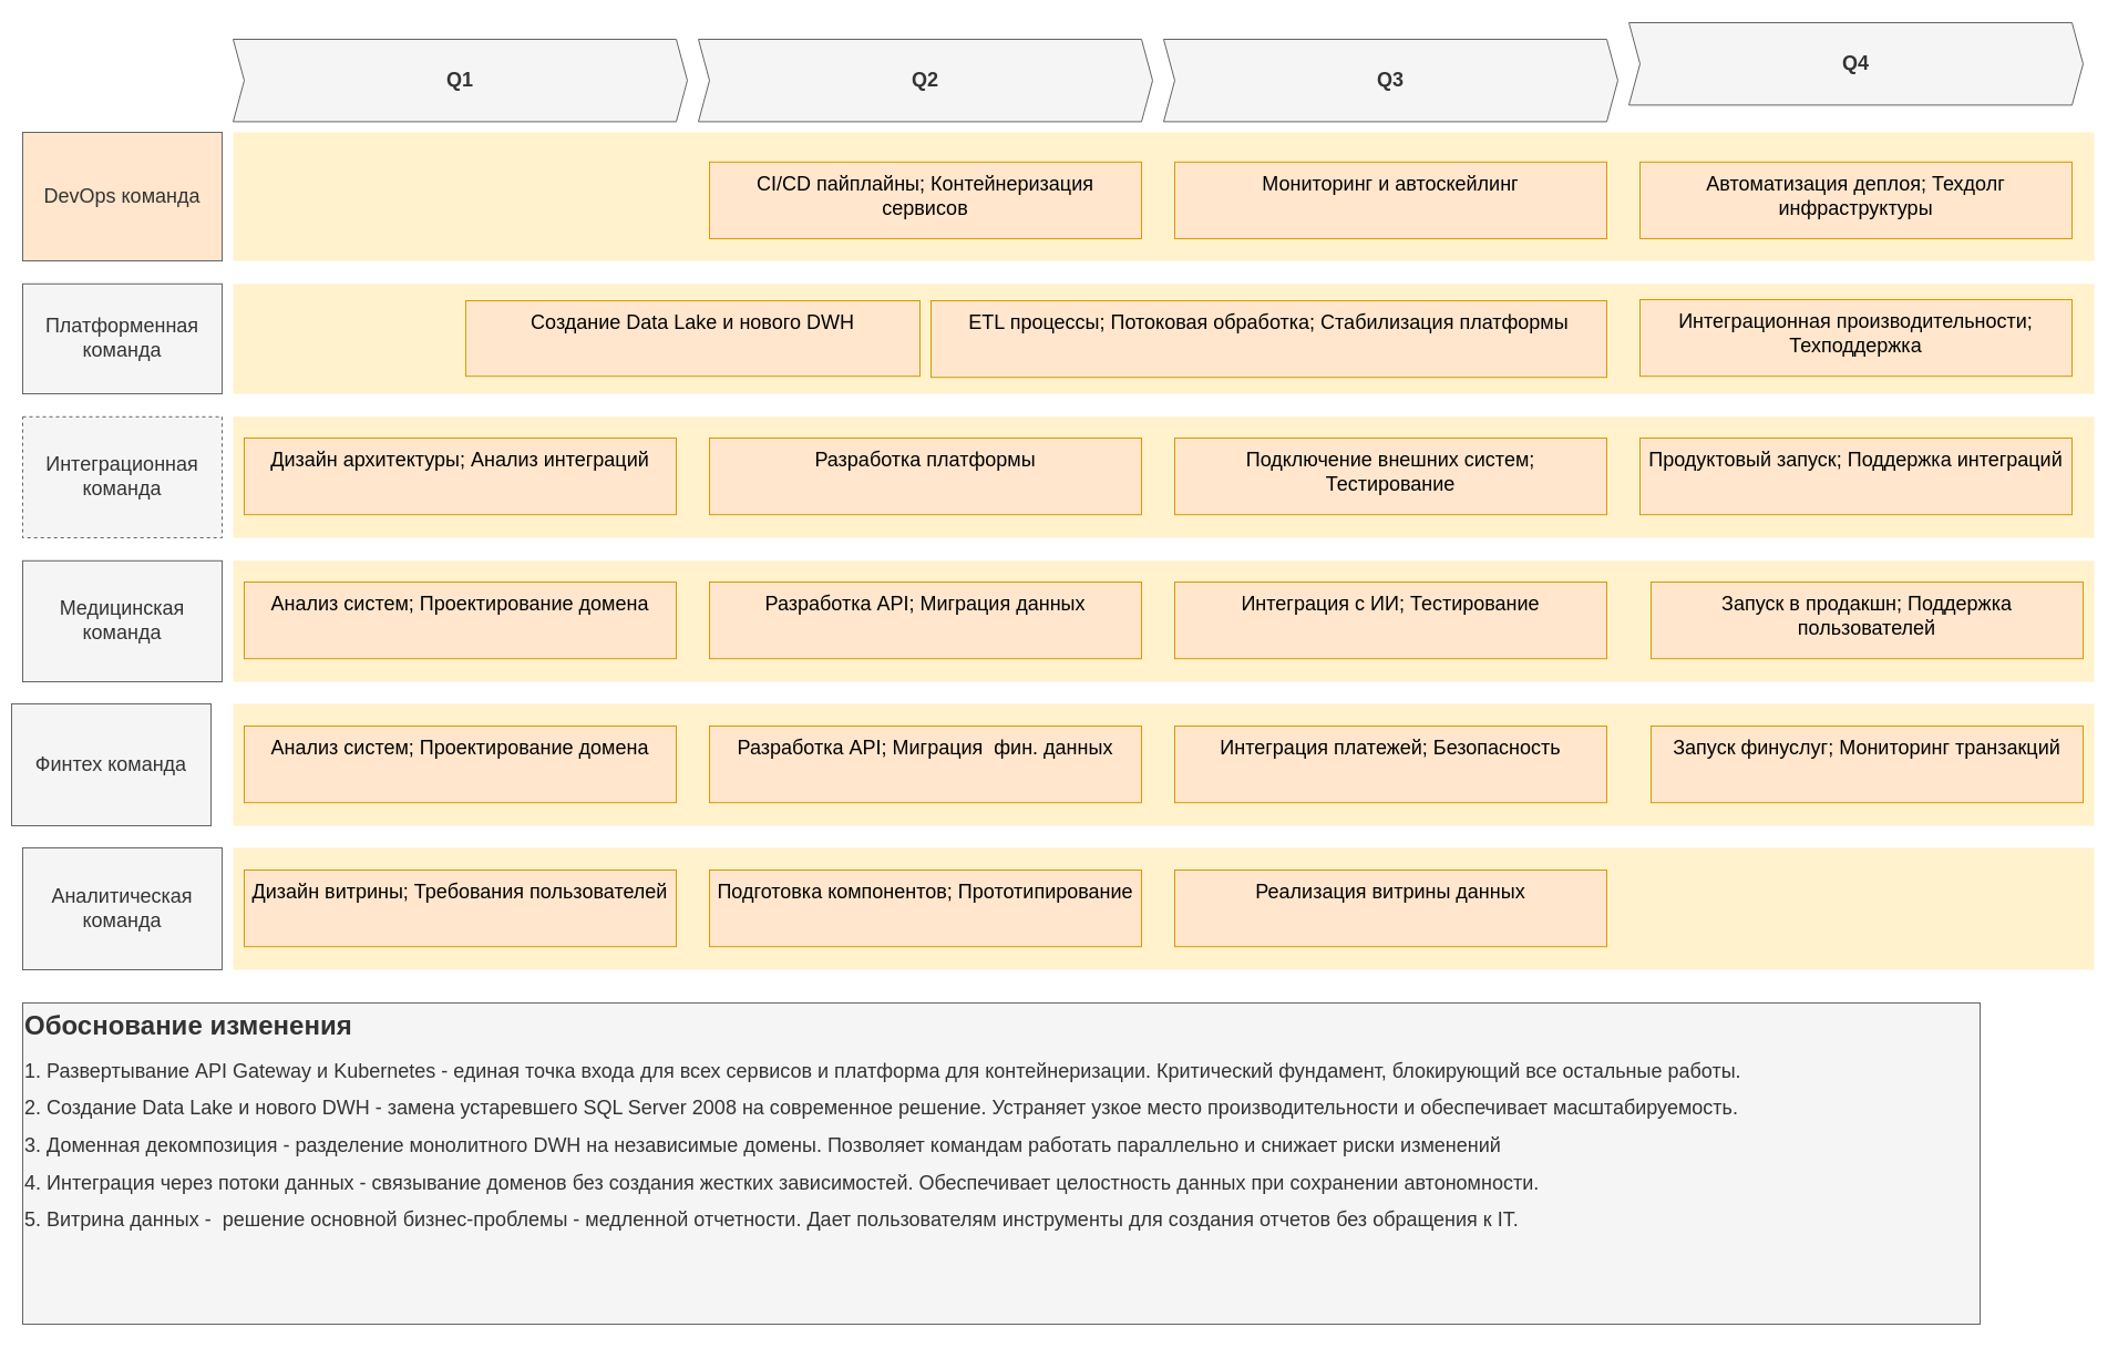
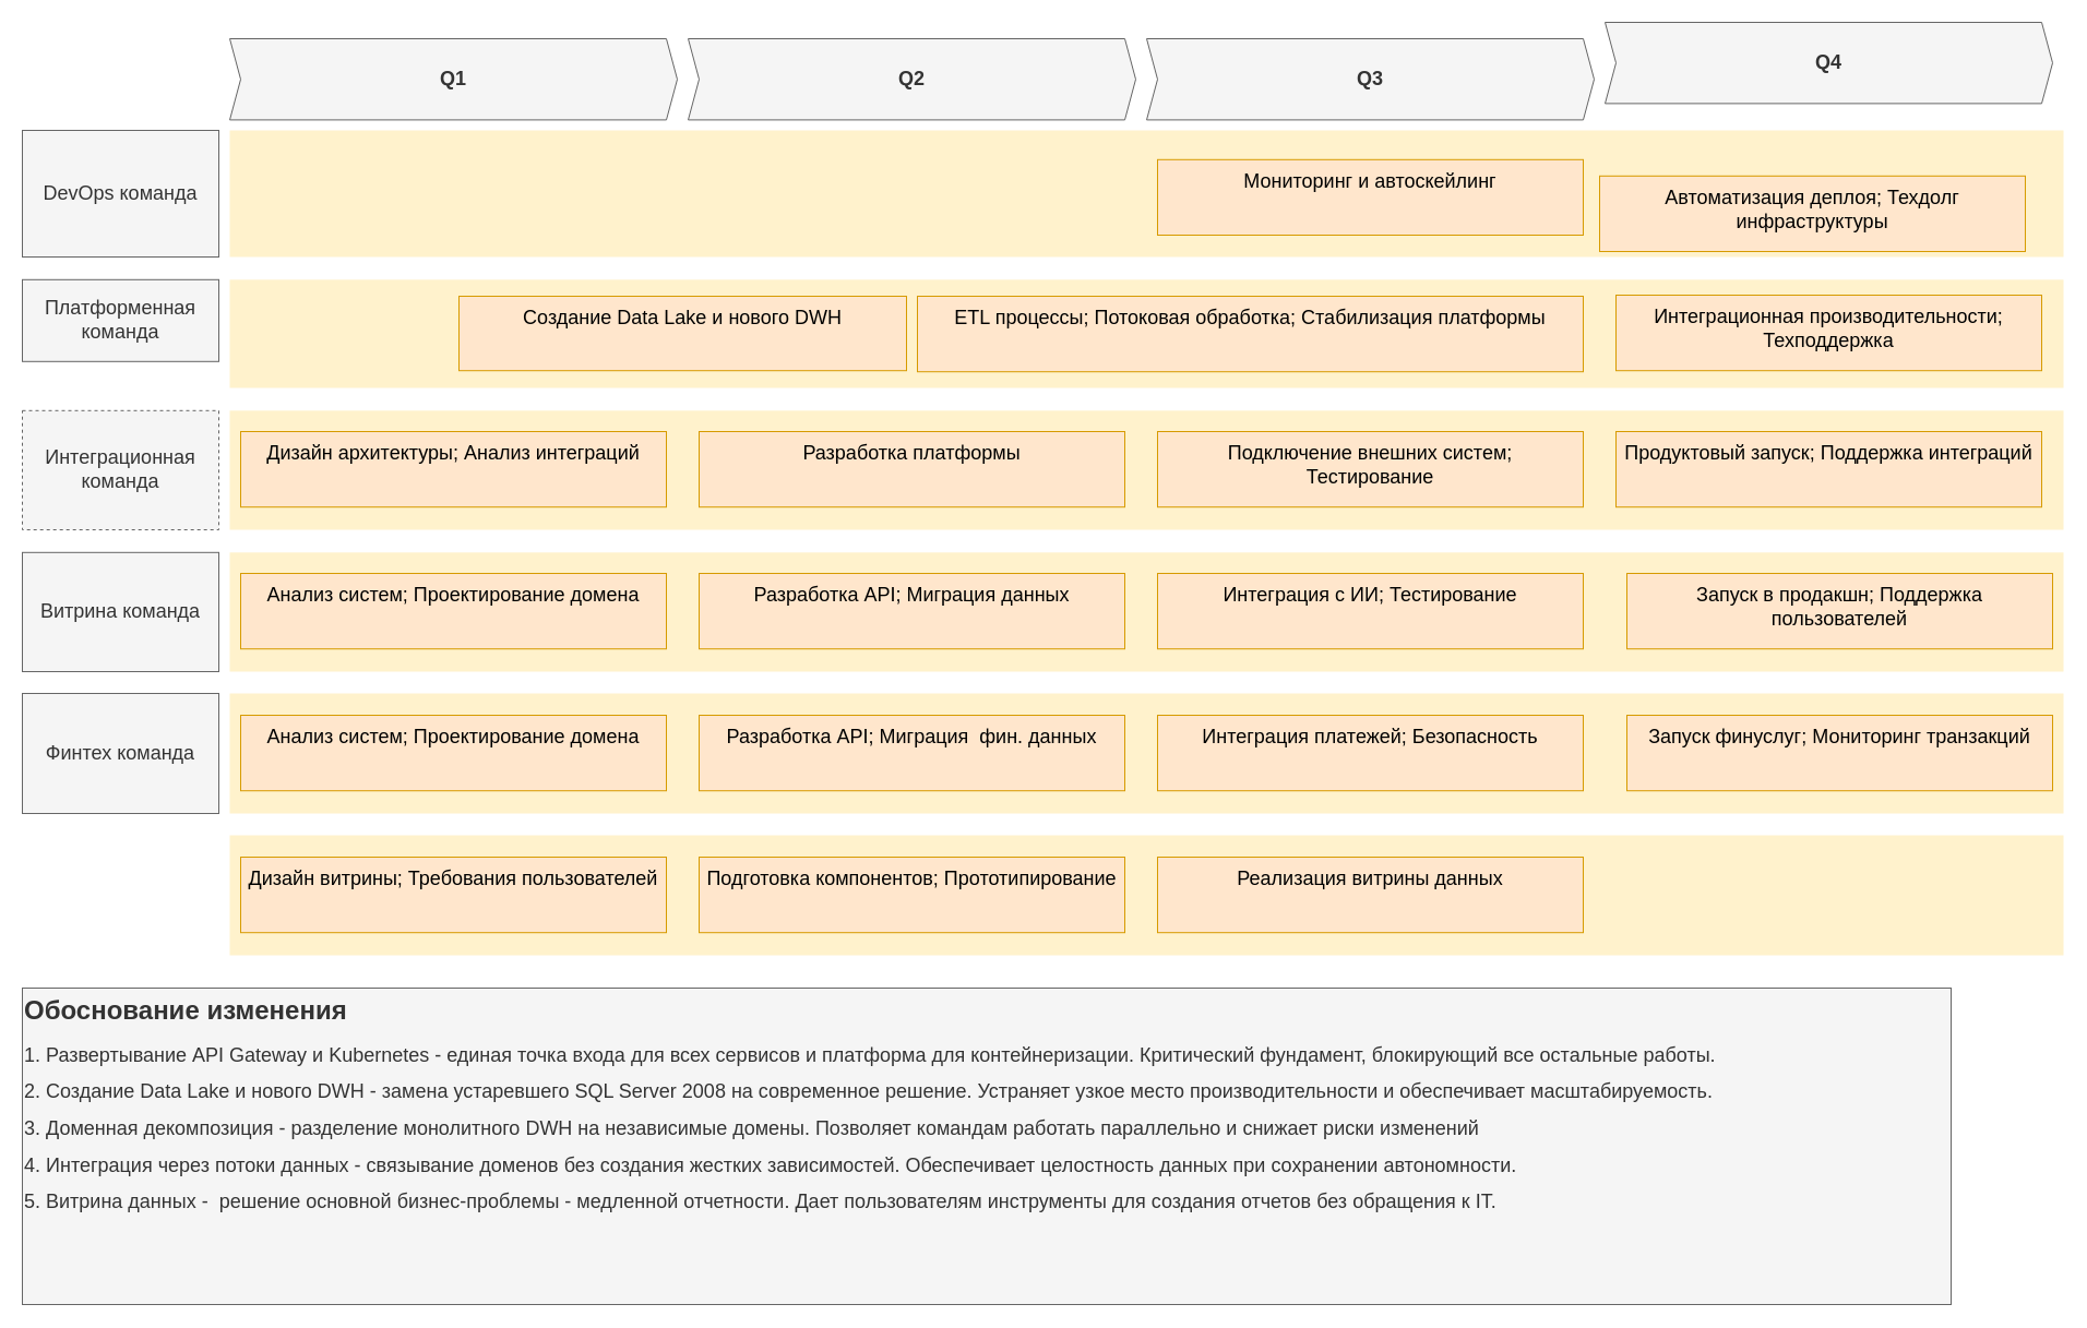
  <mxCell id="0" />
  <mxCell id="1" parent="0" />
  <mxCell id="2" value="" style="shape=rect;fillColor=#fff2cc;strokeColor=none;fontSize=24;html=1;whiteSpace=wrap;align=left;verticalAlign=top;spacing=5;rounded=0;" vertex="1" parent="1"><mxGeometry x="210" y="255.8" width="1680" height="99.2" as="geometry" /></mxCell>
  <mxCell id="3" value="" style="shape=rect;fillColor=#fff2cc;strokeColor=none;fontSize=24;html=1;whiteSpace=wrap;align=left;verticalAlign=top;spacing=5;rounded=0;" vertex="1" parent="1"><mxGeometry x="210" y="119" width="1680" height="116" as="geometry" /></mxCell>
- <mxCell id="4" value="DevOps команда" style="rounded=0;whiteSpace=wrap;html=1;fillColor=#ffe6cc;fontColor=#333333;strokeColor=#666666;fontSize=18;" vertex="1" parent="1"><mxGeometry x="20" y="119" width="180" height="116" as="geometry" /></mxCell>
- <mxCell id="5" value="Платформенная команда" style="rounded=0;whiteSpace=wrap;html=1;fillColor=#f5f5f5;fontColor=#333333;strokeColor=#666666;fontSize=18;" vertex="1" parent="1"><mxGeometry x="20" y="255.8" width="180" height="99.2" as="geometry" /></mxCell>
+ <mxCell id="4" value="DevOps команда" style="rounded=0;whiteSpace=wrap;html=1;fillColor=#f5f5f5;fontColor=#333333;strokeColor=#666666;fontSize=18;" vertex="1" parent="1"><mxGeometry x="20" y="119" width="180" height="116" as="geometry" /></mxCell>
+ <mxCell id="5" value="Платформенная команда" style="rounded=0;whiteSpace=wrap;html=1;fillColor=#f5f5f5;fontColor=#333333;strokeColor=#666666;fontSize=18;" vertex="1" parent="1"><mxGeometry x="20" y="255.8" width="180" height="75" as="geometry" /></mxCell>
  <mxCell id="6" value="Q1" style="shape=step;perimeter=stepPerimeter;whiteSpace=wrap;html=1;fixedSize=1;size=10;fillColor=#f5f5f5;strokeColor=#666666;fontSize=18;fontStyle=1;align=center;rounded=0;fontColor=#333333;" vertex="1" parent="1"><mxGeometry x="210" y="35" width="410" height="74.4" as="geometry" /></mxCell>
  <mxCell id="7" value="" style="shape=rect;fillColor=#fff2cc;strokeColor=none;fontSize=24;html=1;whiteSpace=wrap;align=left;verticalAlign=top;spacing=5;rounded=0;" vertex="1" parent="1"><mxGeometry x="210" y="375.8" width="1680" height="109.2" as="geometry" /></mxCell>
  <mxCell id="8" value="Интеграционная команда" style="rounded=0;whiteSpace=wrap;html=1;fillColor=#f5f5f5;fontColor=#333333;strokeColor=#666666;fontSize=18;dashed=1;" vertex="1" parent="1"><mxGeometry x="20" y="375.8" width="180" height="109.2" as="geometry" /></mxCell>
  <mxCell id="9" value="" style="shape=rect;fillColor=#fff2cc;strokeColor=none;fontSize=24;html=1;whiteSpace=wrap;align=left;verticalAlign=top;spacing=5;rounded=0;" vertex="1" parent="1"><mxGeometry x="210" y="505.8" width="1680" height="109.2" as="geometry" /></mxCell>
- <mxCell id="10" value="Медицинская команда" style="rounded=0;whiteSpace=wrap;html=1;fillColor=#f5f5f5;fontColor=#333333;strokeColor=#666666;fontSize=18;" vertex="1" parent="1"><mxGeometry x="20" y="505.8" width="180" height="109.2" as="geometry" /></mxCell>
+ <mxCell id="10" value="Витрина команда" style="rounded=0;whiteSpace=wrap;html=1;fillColor=#f5f5f5;fontColor=#333333;strokeColor=#666666;fontSize=18;" vertex="1" parent="1"><mxGeometry x="20" y="505.8" width="180" height="109.2" as="geometry" /></mxCell>
  <mxCell id="11" value="Q2" style="shape=step;perimeter=stepPerimeter;whiteSpace=wrap;html=1;fixedSize=1;size=10;fillColor=#f5f5f5;strokeColor=#666666;fontSize=18;fontStyle=1;align=center;rounded=0;fontColor=#333333;container=1;" vertex="1" parent="1"><mxGeometry x="630" y="35" width="410" height="74.4" as="geometry" /></mxCell>
  <mxCell id="12" value="Q3" style="shape=step;perimeter=stepPerimeter;whiteSpace=wrap;html=1;fixedSize=1;size=10;fillColor=#f5f5f5;strokeColor=#666666;fontSize=18;fontStyle=1;align=center;rounded=0;fontColor=#333333;container=1;" vertex="1" parent="1"><mxGeometry x="1050" y="35" width="410" height="74.4" as="geometry" /></mxCell>
  <mxCell id="13" value="Q4" style="shape=step;perimeter=stepPerimeter;whiteSpace=wrap;html=1;fixedSize=1;size=10;fillColor=#f5f5f5;strokeColor=#666666;fontSize=18;fontStyle=1;align=center;rounded=0;fontColor=#333333;container=1;" vertex="1" parent="1"><mxGeometry x="1470" y="20" width="410" height="74.4" as="geometry" /></mxCell>
  <mxCell id="14" value="" style="shape=rect;fillColor=#fff2cc;strokeColor=none;fontSize=24;html=1;whiteSpace=wrap;align=left;verticalAlign=top;spacing=5;rounded=0;" vertex="1" parent="1"><mxGeometry x="210" y="635" width="1680" height="110" as="geometry" /></mxCell>
- <mxCell id="15" value="Финтех команда" style="rounded=0;whiteSpace=wrap;html=1;fillColor=#f5f5f5;fontColor=#333333;strokeColor=#666666;fontSize=18;" vertex="1" parent="1"><mxGeometry x="10" y="635" width="180" height="110" as="geometry" /></mxCell>
+ <mxCell id="15" value="Финтех команда" style="rounded=0;whiteSpace=wrap;html=1;fillColor=#f5f5f5;fontColor=#333333;strokeColor=#666666;fontSize=18;" vertex="1" parent="1"><mxGeometry x="20" y="635" width="180" height="110" as="geometry" /></mxCell>
  <mxCell id="16" value="" style="shape=rect;fillColor=#fff2cc;strokeColor=none;fontSize=24;html=1;whiteSpace=wrap;align=left;verticalAlign=top;spacing=5;rounded=0;" vertex="1" parent="1"><mxGeometry x="210" y="765" width="1680" height="110" as="geometry" /></mxCell>
- <mxCell id="17" value="Аналитическая команда" style="rounded=0;whiteSpace=wrap;html=1;fillColor=#f5f5f5;fontColor=#333333;strokeColor=#666666;fontSize=18;" vertex="1" parent="1"><mxGeometry x="20" y="765" width="180" height="110" as="geometry" /></mxCell>
- <mxCell id="18" value="CI/CD пайплайны; Контейнеризация сервисов" style="shape=rect;fillColor=#ffe6cc;strokeColor=#d79b00;fontSize=18;html=1;whiteSpace=wrap;align=center;verticalAlign=top;spacing=5;rounded=0;" vertex="1" parent="1"><mxGeometry x="640" y="145.8" width="390" height="69.2" as="geometry" /></mxCell>
  <mxCell id="19" value="Мониторинг и автоскейлинг" style="shape=rect;fillColor=#ffe6cc;strokeColor=#d79b00;fontSize=18;html=1;whiteSpace=wrap;align=center;verticalAlign=top;spacing=5;rounded=0;" vertex="1" parent="1"><mxGeometry x="1060" y="145.8" width="390" height="69.2" as="geometry" /></mxCell>
- <mxCell id="20" value="Автоматизация деплоя; Техдолг инфраструктуры" style="shape=rect;fillColor=#ffe6cc;strokeColor=#d79b00;fontSize=18;html=1;whiteSpace=wrap;align=center;verticalAlign=top;spacing=5;rounded=0;" vertex="1" parent="1"><mxGeometry x="1480" y="145.8" width="390" height="69.2" as="geometry" /></mxCell>
+ <mxCell id="20" value="Автоматизация деплоя; Техдолг инфраструктуры" style="shape=rect;fillColor=#ffe6cc;strokeColor=#d79b00;fontSize=18;html=1;whiteSpace=wrap;align=center;verticalAlign=top;spacing=5;rounded=0;" vertex="1" parent="1"><mxGeometry x="1465" y="160.8" width="390" height="69.2" as="geometry" /></mxCell>
  <mxCell id="21" value="Создание Data Lake и нового DWH" style="shape=rect;fillColor=#ffe6cc;strokeColor=#d79b00;fontSize=18;html=1;whiteSpace=wrap;align=center;verticalAlign=top;spacing=5;rounded=0;" vertex="1" parent="1"><mxGeometry x="420" y="271" width="410" height="68.2" as="geometry" /></mxCell>
  <mxCell id="22" value="ETL процессы;&amp;nbsp;Потоковая обработка;&amp;nbsp;Стабилизация платформы" style="shape=rect;fillColor=#ffe6cc;strokeColor=#d79b00;fontSize=18;html=1;whiteSpace=wrap;align=center;verticalAlign=top;spacing=5;rounded=0;" vertex="1" parent="1"><mxGeometry x="840" y="271" width="610" height="69.2" as="geometry" /></mxCell>
  <mxCell id="23" value="Интеграционная производительности; Техподдержка" style="shape=rect;fillColor=#ffe6cc;strokeColor=#d79b00;fontSize=18;html=1;whiteSpace=wrap;align=center;verticalAlign=top;spacing=5;rounded=0;" vertex="1" parent="1"><mxGeometry x="1480" y="270" width="390" height="69.2" as="geometry" /></mxCell>
  <mxCell id="24" value="Дизайн архитектуры; Анализ интеграций" style="shape=rect;fillColor=#ffe6cc;strokeColor=#d79b00;fontSize=18;html=1;whiteSpace=wrap;align=center;verticalAlign=top;spacing=5;rounded=0;" vertex="1" parent="1"><mxGeometry x="220" y="395" width="390" height="69.2" as="geometry" /></mxCell>
  <mxCell id="25" value="Разработка платформы" style="shape=rect;fillColor=#ffe6cc;strokeColor=#d79b00;fontSize=18;html=1;whiteSpace=wrap;align=center;verticalAlign=top;spacing=5;rounded=0;" vertex="1" parent="1"><mxGeometry x="640" y="395" width="390" height="69.2" as="geometry" /></mxCell>
  <mxCell id="26" value="Подключение внешних систем; Тестирование" style="shape=rect;fillColor=#ffe6cc;strokeColor=#d79b00;fontSize=18;html=1;whiteSpace=wrap;align=center;verticalAlign=top;spacing=5;rounded=0;" vertex="1" parent="1"><mxGeometry x="1060" y="395" width="390" height="69.2" as="geometry" /></mxCell>
  <mxCell id="27" value="Продуктовый запуск; Поддержка интеграций" style="shape=rect;fillColor=#ffe6cc;strokeColor=#d79b00;fontSize=18;html=1;whiteSpace=wrap;align=center;verticalAlign=top;spacing=5;rounded=0;" vertex="1" parent="1"><mxGeometry x="1480" y="395" width="390" height="69.2" as="geometry" /></mxCell>
  <mxCell id="28" value="Анализ систем; Проектирование домена" style="shape=rect;fillColor=#ffe6cc;strokeColor=#d79b00;fontSize=18;html=1;whiteSpace=wrap;align=center;verticalAlign=top;spacing=5;rounded=0;" vertex="1" parent="1"><mxGeometry x="220" y="525" width="390" height="69.2" as="geometry" /></mxCell>
  <mxCell id="29" value="Разработка API; Миграция данных" style="shape=rect;fillColor=#ffe6cc;strokeColor=#d79b00;fontSize=18;html=1;whiteSpace=wrap;align=center;verticalAlign=top;spacing=5;rounded=0;" vertex="1" parent="1"><mxGeometry x="640" y="525" width="390" height="69.2" as="geometry" /></mxCell>
  <mxCell id="30" value="Интеграция с ИИ; Тестирование" style="shape=rect;fillColor=#ffe6cc;strokeColor=#d79b00;fontSize=18;html=1;whiteSpace=wrap;align=center;verticalAlign=top;spacing=5;rounded=0;" vertex="1" parent="1"><mxGeometry x="1060" y="525" width="390" height="69.2" as="geometry" /></mxCell>
  <mxCell id="31" value="Запуск в продакшн; Поддержка пользователей" style="shape=rect;fillColor=#ffe6cc;strokeColor=#d79b00;fontSize=18;html=1;whiteSpace=wrap;align=center;verticalAlign=top;spacing=5;rounded=0;" vertex="1" parent="1"><mxGeometry x="1490" y="525" width="390" height="69.2" as="geometry" /></mxCell>
  <mxCell id="32" value="Анализ систем; Проектирование домена" style="shape=rect;fillColor=#ffe6cc;strokeColor=#d79b00;fontSize=18;html=1;whiteSpace=wrap;align=center;verticalAlign=top;spacing=5;rounded=0;" vertex="1" parent="1"><mxGeometry x="220" y="655" width="390" height="69.2" as="geometry" /></mxCell>
  <mxCell id="33" value="Разработка API; Миграция&amp;nbsp; фин. данных" style="shape=rect;fillColor=#ffe6cc;strokeColor=#d79b00;fontSize=18;html=1;whiteSpace=wrap;align=center;verticalAlign=top;spacing=5;rounded=0;" vertex="1" parent="1"><mxGeometry x="640" y="655" width="390" height="69.2" as="geometry" /></mxCell>
  <mxCell id="34" value="Интеграция платежей; Безопасность" style="shape=rect;fillColor=#ffe6cc;strokeColor=#d79b00;fontSize=18;html=1;whiteSpace=wrap;align=center;verticalAlign=top;spacing=5;rounded=0;" vertex="1" parent="1"><mxGeometry x="1060" y="655" width="390" height="69.2" as="geometry" /></mxCell>
  <mxCell id="35" value="Запуск финуслуг; Мониторинг транзакций" style="shape=rect;fillColor=#ffe6cc;strokeColor=#d79b00;fontSize=18;html=1;whiteSpace=wrap;align=center;verticalAlign=top;spacing=5;rounded=0;" vertex="1" parent="1"><mxGeometry x="1490" y="655" width="390" height="69.2" as="geometry" /></mxCell>
  <mxCell id="36" value="Дизайн витрины; Требования пользователей" style="shape=rect;fillColor=#ffe6cc;strokeColor=#d79b00;fontSize=18;html=1;whiteSpace=wrap;align=center;verticalAlign=top;spacing=5;rounded=0;" vertex="1" parent="1"><mxGeometry x="220" y="785" width="390" height="69.2" as="geometry" /></mxCell>
  <mxCell id="37" value="Подготовка компонентов; Прототипирование" style="shape=rect;fillColor=#ffe6cc;strokeColor=#d79b00;fontSize=18;html=1;whiteSpace=wrap;align=center;verticalAlign=top;spacing=5;rounded=0;" vertex="1" parent="1"><mxGeometry x="640" y="785" width="390" height="69.2" as="geometry" /></mxCell>
  <mxCell id="38" value="Реализация витрины данных" style="shape=rect;fillColor=#ffe6cc;strokeColor=#d79b00;fontSize=18;html=1;whiteSpace=wrap;align=center;verticalAlign=top;spacing=5;rounded=0;" vertex="1" parent="1"><mxGeometry x="1060" y="785" width="390" height="69.2" as="geometry" /></mxCell>
  <mxCell id="39" value="&lt;h1 style=&quot;margin-top: 0px;&quot;&gt;Обоснование изменения&lt;/h1&gt;&lt;p&gt;&lt;font style=&quot;font-size: 18px;&quot;&gt;&lt;font style=&quot;&quot;&gt;1.&amp;nbsp;Развертывание API Gateway и Kubernetes - е&lt;/font&gt;&lt;span style=&quot;background-color: transparent;&quot;&gt;диная точка входа для всех сервисов и платформа для контейнеризации. Критический фундамент, блокирующий все остальные работы.&lt;/span&gt;&lt;/font&gt;&lt;/p&gt;&lt;p&gt;&lt;font style=&quot;font-size: 18px;&quot;&gt;&lt;span style=&quot;background-color: transparent;&quot;&gt;2.&amp;nbsp;&lt;/span&gt;&lt;span style=&quot;background-color: transparent;&quot;&gt;Создание Data Lake и нового DWH - з&lt;/span&gt;&lt;span style=&quot;background-color: transparent;&quot;&gt;амена устаревшего SQL Server 2008 на современное решение. Устраняет узкое место производительности и обеспечивает масштабируемость.&lt;/span&gt;&lt;/font&gt;&lt;/p&gt;&lt;p&gt;&lt;font style=&quot;font-size: 18px;&quot;&gt;&lt;font style=&quot;&quot;&gt;3. &lt;/font&gt;Доменная декомпозиция - разделение монолитного DWH на независимые домены. Позволяет командам работать параллельно и снижает риски изменений&lt;/font&gt;&lt;/p&gt;&lt;p&gt;&lt;font style=&quot;font-size: 18px;&quot;&gt;4.&amp;nbsp;Интеграция через потоки данных - связывание доменов без создания жестких зависимостей. Обеспечивает целостность данных при сохранении автономности.&lt;/font&gt;&lt;/p&gt;&lt;p&gt;&lt;font style=&quot;font-size: 18px;&quot;&gt;5. Витрина данных -&amp;nbsp; решение основной бизнес-проблемы - медленной отчетности. Дает пользователям инструменты для создания отчетов без обращения к IT.&lt;/font&gt;&lt;/p&gt;" style="text;html=1;whiteSpace=wrap;overflow=hidden;rounded=0;fillColor=#f5f5f5;fontColor=#333333;strokeColor=#666666;" vertex="1" parent="1"><mxGeometry x="20" y="905" width="1767" height="290" as="geometry" /></mxCell>
